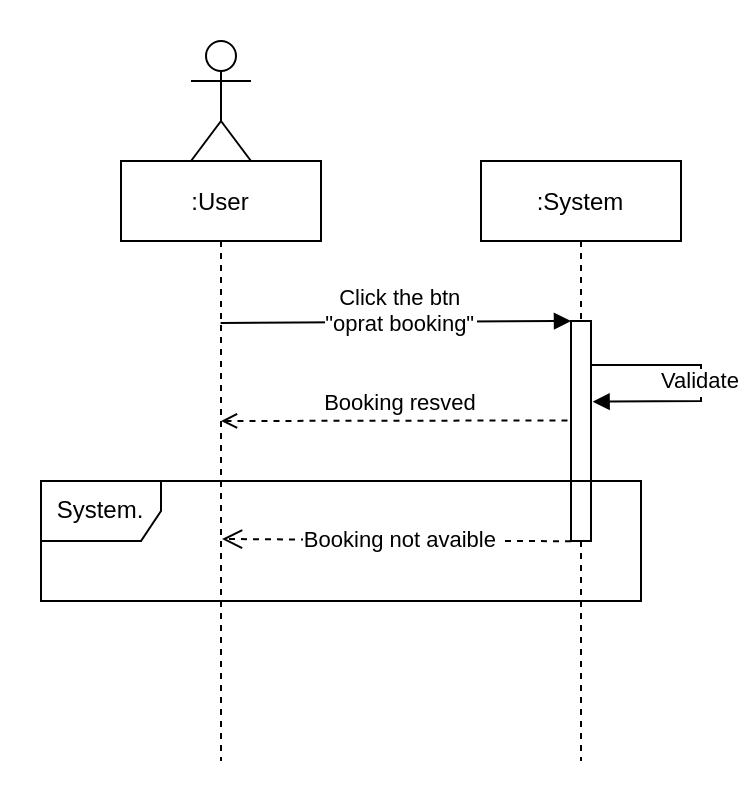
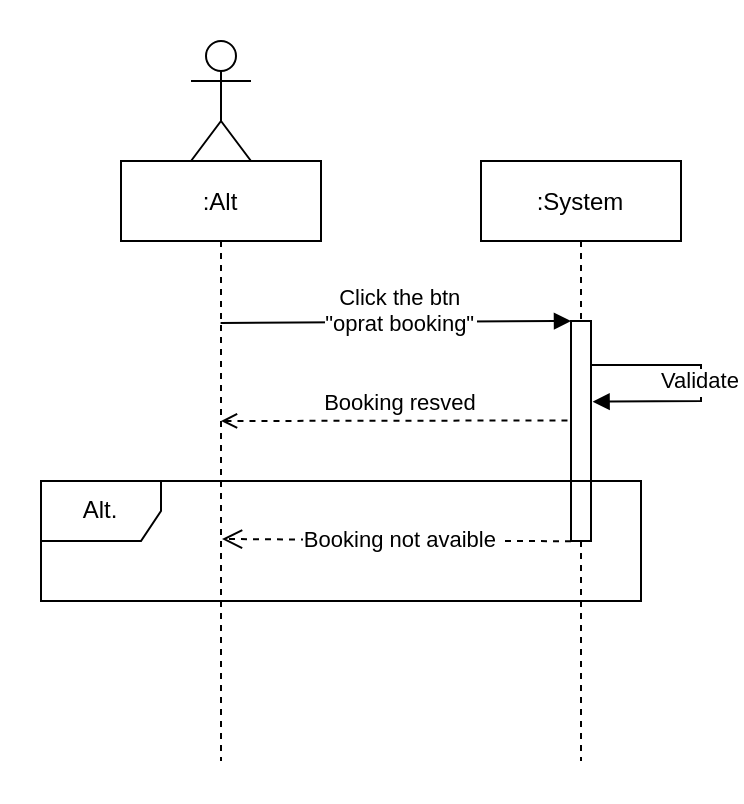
  <mxCell id="0" />
  <mxCell id="1" parent="0" />
- <mxCell id="2" value=":User" style="shape=umlLifeline;perimeter=lifelinePerimeter;container=1;collapsible=0;recursiveResize=0;rounded=0;shadow=0;strokeWidth=1;" parent="1" vertex="1"><mxGeometry x="60" y="80" width="100" height="300" as="geometry" /></mxCell>
+ <mxCell id="2" value=":Alt" style="shape=umlLifeline;perimeter=lifelinePerimeter;container=1;collapsible=0;recursiveResize=0;rounded=0;shadow=0;strokeWidth=1;" parent="1" vertex="1"><mxGeometry x="60" y="80" width="100" height="300" as="geometry" /></mxCell>
  <mxCell id="3" value=":System" style="shape=umlLifeline;perimeter=lifelinePerimeter;container=1;collapsible=0;recursiveResize=0;rounded=0;shadow=0;strokeWidth=1;" parent="1" vertex="1"><mxGeometry x="240" y="80" width="100" height="300" as="geometry" /></mxCell>
  <mxCell id="4" value="" style="points=[];perimeter=orthogonalPerimeter;rounded=0;shadow=0;strokeWidth=1;" parent="3" vertex="1"><mxGeometry x="45" y="80" width="10" height="110" as="geometry" /></mxCell>
  <mxCell id="5" value="Validate" style="verticalAlign=bottom;endArrow=block;entryX=1.08;entryY=0.367;shadow=0;strokeWidth=1;exitX=1;exitY=0.2;exitDx=0;exitDy=0;exitPerimeter=0;align=center;entryDx=0;entryDy=0;entryPerimeter=0;rounded=0;" parent="3" source="4" target="4" edge="1"><mxGeometry x="0.126" relative="1" as="geometry"><mxPoint x="70.0" y="101" as="sourcePoint" /><mxPoint x="245.2" y="100.0" as="targetPoint" /><mxPoint as="offset" /><Array as="points"><mxPoint x="110" y="102" /><mxPoint x="110" y="120" /></Array></mxGeometry></mxCell>
  <mxCell id="6" value="Booking not avaible" style="verticalAlign=bottom;endArrow=open;dashed=1;endSize=8;exitX=-0.011;exitY=1.008;shadow=0;strokeWidth=1;exitDx=0;exitDy=0;exitPerimeter=0;entryX=0.504;entryY=0.498;entryDx=0;entryDy=0;entryPerimeter=0;" parent="3" edge="1"><mxGeometry x="-0.026" y="9" relative="1" as="geometry"><mxPoint x="-129.49" y="189" as="targetPoint" /><mxPoint x="45.0" y="190.16" as="sourcePoint" /><mxPoint as="offset" /></mxGeometry></mxCell>
  <mxCell id="7" value="Click the btn&#10;&quot;oprat booking&quot;" style="verticalAlign=bottom;endArrow=block;entryX=0;entryY=0;shadow=0;strokeWidth=1;exitX=0.498;exitY=0.27;exitDx=0;exitDy=0;exitPerimeter=0;align=center;" parent="1" edge="1"><mxGeometry x="0.029" y="-10" relative="1" as="geometry"><mxPoint x="109.8" y="161" as="sourcePoint" /><mxPoint x="285" y="160" as="targetPoint" /><mxPoint as="offset" /></mxGeometry></mxCell>
  <mxCell id="8" value="Booking resved" style="verticalAlign=bottom;endArrow=none;dashed=1;endSize=8;shadow=0;strokeWidth=1;endFill=0;startArrow=open;startFill=0;entryX=-0.022;entryY=0.452;entryDx=0;entryDy=0;entryPerimeter=0;" parent="1" target="4" edge="1"><mxGeometry x="0.029" relative="1" as="geometry"><mxPoint x="280" y="210" as="targetPoint" /><mxPoint x="110" y="210" as="sourcePoint" /><mxPoint as="offset" /></mxGeometry></mxCell>
  <mxCell id="9" value="" style="shape=umlActor;verticalLabelPosition=bottom;verticalAlign=top;html=1;outlineConnect=0;" parent="1" vertex="1"><mxGeometry x="95" y="20" width="30" height="60" as="geometry" /></mxCell>
- <mxCell id="10" value="System." style="shape=umlFrame;whiteSpace=wrap;html=1;" parent="1" vertex="1"><mxGeometry x="20" y="240" width="300" height="60" as="geometry" /></mxCell>
+ <mxCell id="10" value="Alt." style="shape=umlFrame;whiteSpace=wrap;html=1;" parent="1" vertex="1"><mxGeometry x="20" y="240" width="300" height="60" as="geometry" /></mxCell>
